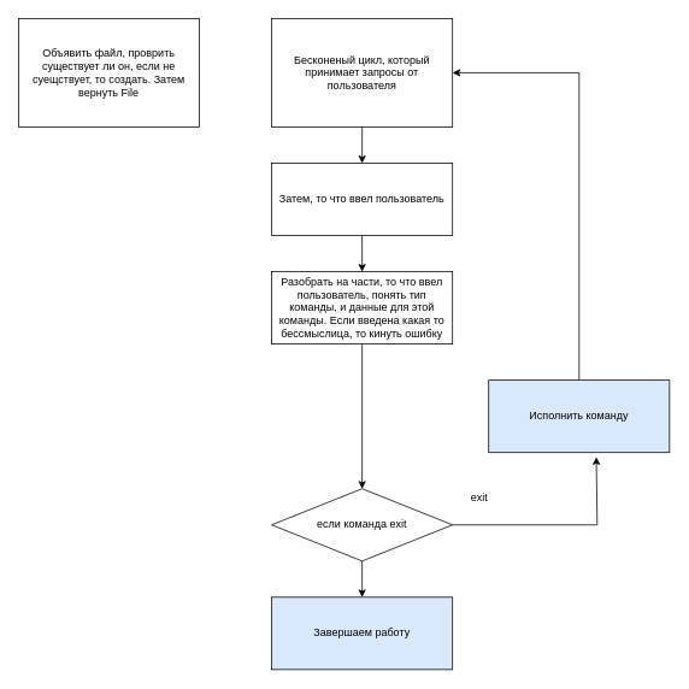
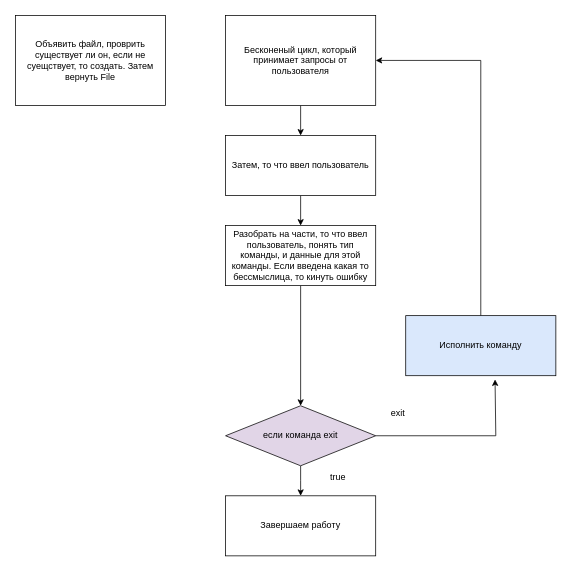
  <mxCell id="0" />
  <mxCell id="1" parent="0" />
  <mxCell id="2" value="Объявить файл, проврить существует ли он, если не суещствует, то создать. Затем вернуть File&lt;br&gt;" style="rounded=0;whiteSpace=wrap;html=1;" vertex="1" parent="1"><mxGeometry x="20" y="20" width="200" height="120" as="geometry" /></mxCell>
  <mxCell id="3" style="edgeStyle=orthogonalEdgeStyle;rounded=0;orthogonalLoop=1;jettySize=auto;html=1;" edge="1" parent="1" source="4" target="6"><mxGeometry relative="1" as="geometry" /></mxCell>
  <mxCell id="4" value="Бесконеный цикл, который принимает запросы от пользователя" style="rounded=0;whiteSpace=wrap;html=1;" vertex="1" parent="1"><mxGeometry x="300" y="20" width="200" height="120" as="geometry" /></mxCell>
  <mxCell id="5" style="edgeStyle=orthogonalEdgeStyle;rounded=0;orthogonalLoop=1;jettySize=auto;html=1;entryX=0.5;entryY=0;entryDx=0;entryDy=0;" edge="1" parent="1" source="6" target="8"><mxGeometry relative="1" as="geometry" /></mxCell>
  <mxCell id="6" value="Затем, то что ввел пользователь" style="rounded=0;whiteSpace=wrap;html=1;" vertex="1" parent="1"><mxGeometry x="300" y="180" width="200" height="80" as="geometry" /></mxCell>
  <mxCell id="7" style="edgeStyle=orthogonalEdgeStyle;rounded=0;orthogonalLoop=1;jettySize=auto;html=1;entryX=0.5;entryY=0;entryDx=0;entryDy=0;" edge="1" parent="1" source="8" target="11"><mxGeometry relative="1" as="geometry"><mxPoint x="400" y="420" as="targetPoint" /></mxGeometry></mxCell>
  <mxCell id="8" value="Разобрать на части, то что ввел пользователь, понять тип команды, и данные для этой команды. Если введена какая то бессмыслица, то кинуть ошибку" style="rounded=0;whiteSpace=wrap;html=1;" vertex="1" parent="1"><mxGeometry x="300" y="300" width="200" height="80" as="geometry" /></mxCell>
  <mxCell id="9" style="edgeStyle=orthogonalEdgeStyle;rounded=0;orthogonalLoop=1;jettySize=auto;html=1;" edge="1" parent="1" source="11"><mxGeometry relative="1" as="geometry"><mxPoint x="400" y="660" as="targetPoint" /></mxGeometry></mxCell>
  <mxCell id="10" style="edgeStyle=orthogonalEdgeStyle;rounded=0;orthogonalLoop=1;jettySize=auto;html=1;entryX=0.395;entryY=1.063;entryDx=0;entryDy=0;entryPerimeter=0;" edge="1" parent="1" source="11"><mxGeometry relative="1" as="geometry"><mxPoint x="659" y="505.04" as="targetPoint" /><Array as="points"><mxPoint x="660" y="580" /></Array></mxGeometry></mxCell>
- <mxCell id="11" value="если команда exit" style="rhombus;whiteSpace=wrap;html=1;" vertex="1" parent="1"><mxGeometry x="300" y="540" width="200" height="80" as="geometry" /></mxCell>
- <mxCell id="12" value="Завершаем работу" style="rounded=0;whiteSpace=wrap;html=1;fillColor=#dae8fc;" vertex="1" parent="1"><mxGeometry x="300" y="660" width="200" height="80" as="geometry" /></mxCell>
+ <mxCell id="11" value="если команда exit" style="rhombus;whiteSpace=wrap;html=1;fillColor=#e1d5e7;" vertex="1" parent="1"><mxGeometry x="300" y="540" width="200" height="80" as="geometry" /></mxCell>
+ <mxCell id="12" value="Завершаем работу" style="rounded=0;whiteSpace=wrap;html=1;" vertex="1" parent="1"><mxGeometry x="300" y="660" width="200" height="80" as="geometry" /></mxCell>
+ <mxCell id="13" value="true" style="text;html=1;strokeColor=none;fillColor=none;align=center;verticalAlign=middle;whiteSpace=wrap;rounded=0;" vertex="1" parent="1"><mxGeometry x="420" y="620" width="60" height="30" as="geometry" /></mxCell>
  <mxCell id="14" value="exit" style="text;html=1;strokeColor=none;fillColor=none;align=center;verticalAlign=middle;whiteSpace=wrap;rounded=0;" vertex="1" parent="1"><mxGeometry x="500" y="535" width="60" height="30" as="geometry" /></mxCell>
  <mxCell id="15" style="edgeStyle=orthogonalEdgeStyle;rounded=0;orthogonalLoop=1;jettySize=auto;html=1;entryX=1;entryY=0.5;entryDx=0;entryDy=0;" edge="1" parent="1" source="16" target="4"><mxGeometry relative="1" as="geometry"><Array as="points"><mxPoint x="640" y="80" /></Array></mxGeometry></mxCell>
  <mxCell id="16" value="Исполнить команду" style="rounded=0;whiteSpace=wrap;html=1;fillColor=#dae8fc;" vertex="1" parent="1"><mxGeometry x="540" y="420" width="200" height="80" as="geometry" /></mxCell>
